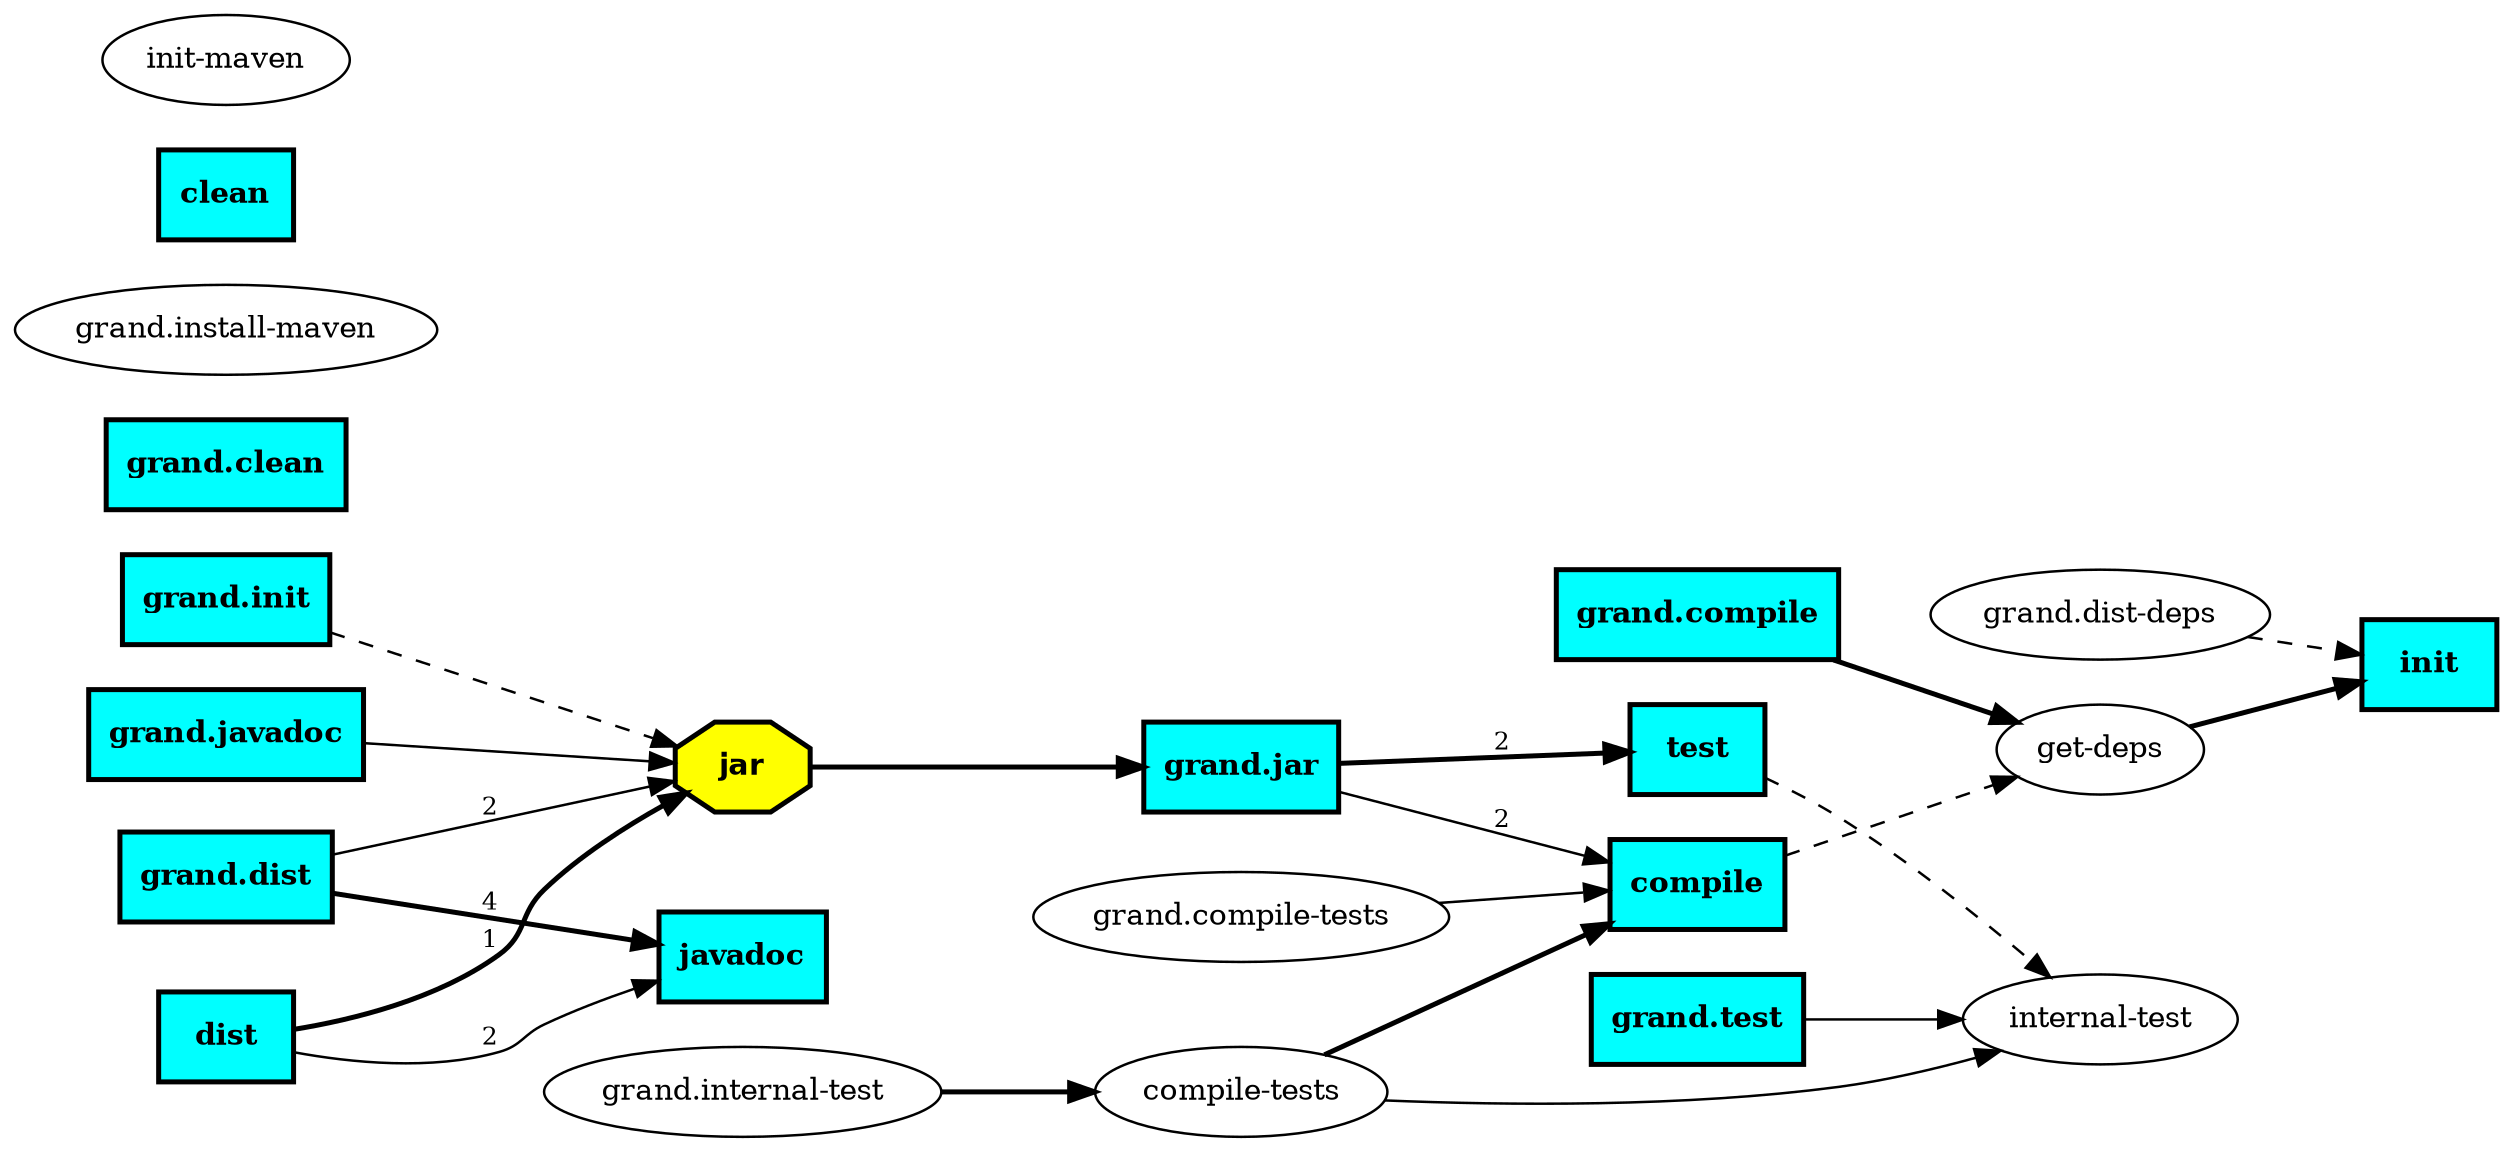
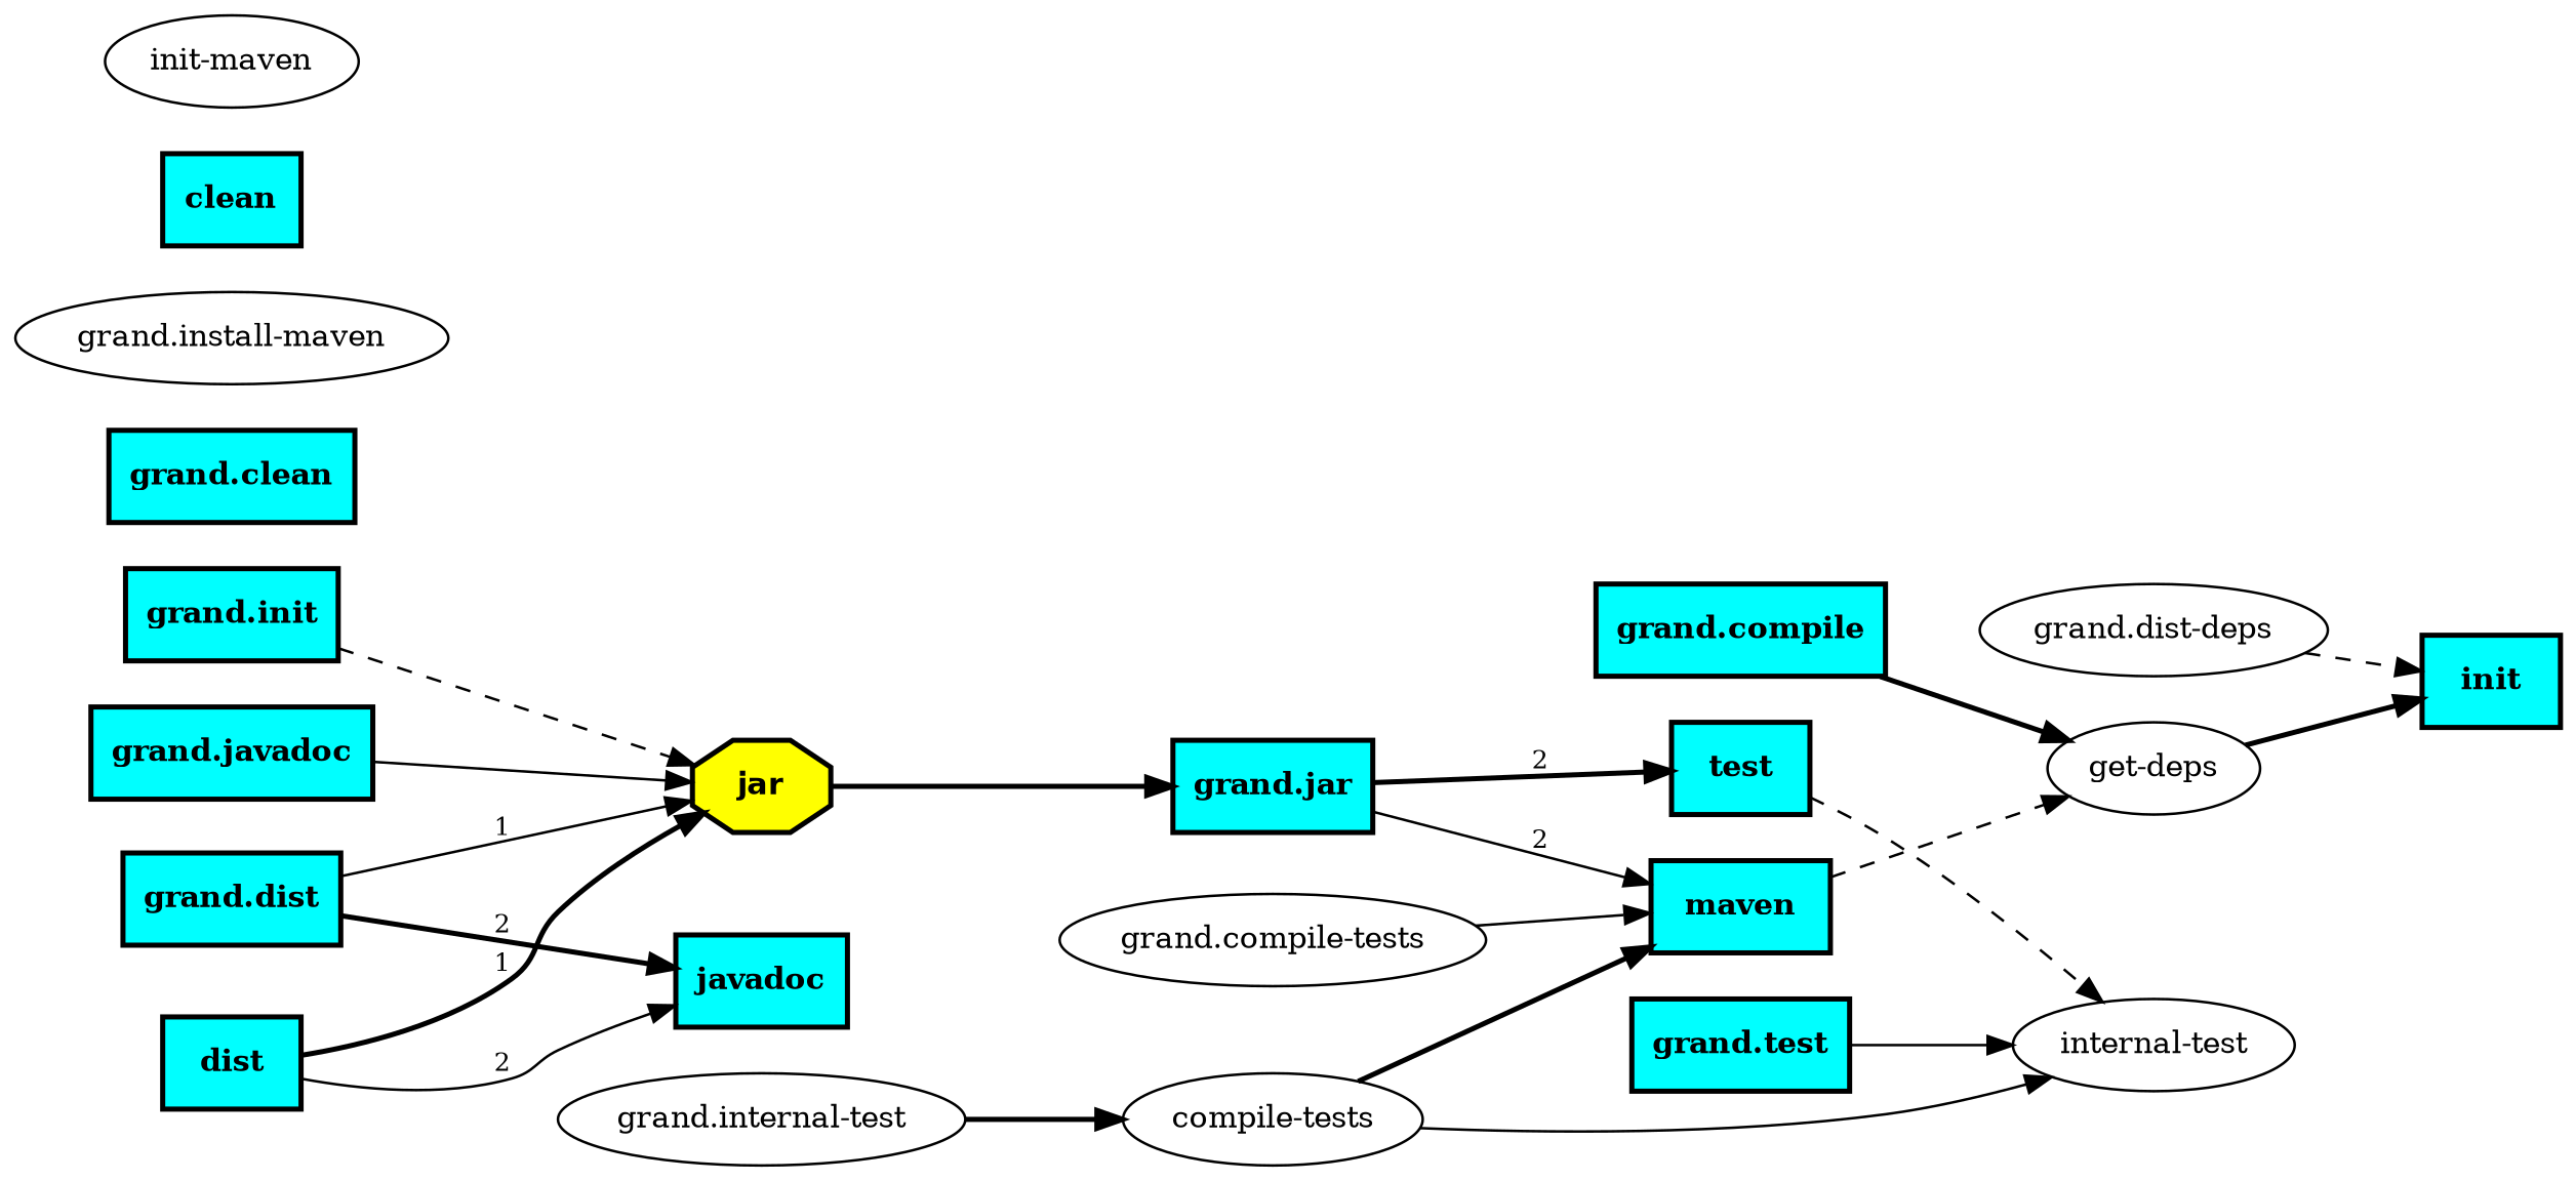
  digraph {
    rankdir=LR
    node [fillcolor=cyan fontname="Times-Bold" fontsize=12 shape=box style="filled,bold"]
    edge [fontsize=10 style=bold]
    jar [fillcolor=yellow fontname="Helvetica-Bold" shape=octagon]
    "grand.jar"
-   compile
+   compile [label=maven]
    test
    "get-deps" [fillcolor="" fontname="" shape="" style=""]
    "internal-test" [fillcolor="" fontname="" shape="" style=""]
    "grand.clean"
    "compile-tests" [fillcolor="" fontname="" shape="" style=""]
    init
    "grand.install-maven" [fillcolor="" fontname="" shape="" style=""]
    "grand.compile"
    "grand.dist"
    javadoc
    dist
    "grand.init"
    n16 [label="grand.dist-deps" fillcolor="" fontname="" shape="" style=""]
    clean
    "grand.test"
    "grand.compile-tests" [fillcolor="" fontname="" shape="" style=""]
    n20 [label="init-maven" fillcolor="" fontname="" shape="" style=""]
    "grand.internal-test" [fillcolor="" fontname="" shape="" style=""]
    "grand.javadoc"
    jar -> "grand.jar"
    "grand.jar" -> compile [label=2 style=solid]
    "grand.jar" -> test [label=2]
    compile -> "get-deps" [style=dashed]
    test -> "internal-test" [style=dashed]
    "get-deps" -> init
    "compile-tests" -> compile
    "compile-tests" -> "internal-test" [style=solid]
    "grand.compile" -> "get-deps"
-   "grand.dist" -> jar [label=2 style=solid]
-   "grand.dist" -> javadoc [label=4]
+   "grand.dist" -> jar [label=1 style=solid]
+   "grand.dist" -> javadoc [label=2]
    dist -> jar [label=1]
    dist -> javadoc [label=2 style=solid]
    "grand.init" -> jar [style=dashed]
    n16 -> init [style=dashed]
    "grand.test" -> "internal-test" [style=solid]
    "grand.compile-tests" -> compile [style=solid]
    "grand.internal-test" -> "compile-tests"
    "grand.javadoc" -> jar [style=solid]
  }
